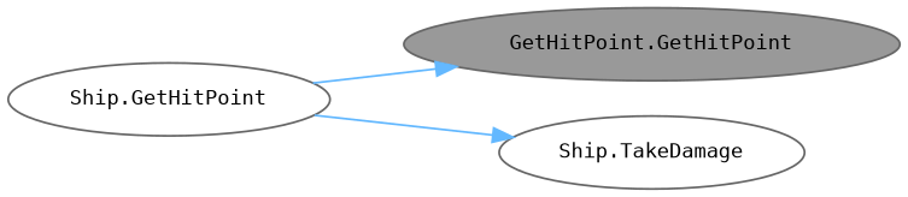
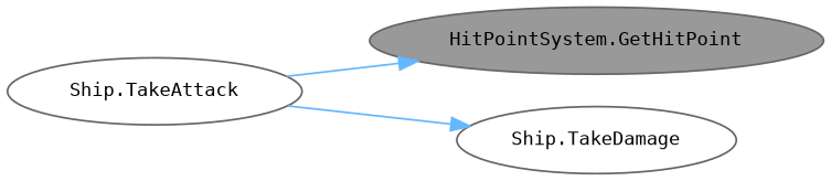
  digraph {
    rankdir=RL
    node [color=grey40 fillcolor=white fontname=Consolas fontsize=10 margin=0.1 style=filled]
    edge [color=steelblue1 dir=back fontname=Helvetica fontsize=10 labelfontname=Helvetica labelfontsize=10 style=solid]
-   n1 [color=gray40 fillcolor=grey60 fontcolor=black height=0.2 label="GetHitPoint.GetHitPoint" width=0.4]
-   n2 [height=0.2 label="Ship.GetHitPoint" width=0.4]
+   n1 [color=gray40 fillcolor=grey60 fontcolor=black height=0.2 label="HitPointSystem.GetHitPoint" width=0.4]
+   n2 [height=0.2 label="Ship.TakeAttack" width=0.4]
    n3 [height=0.2 label="Ship.TakeDamage" width=0.4]
    n1 -> n2
    n3 -> n2
  }
